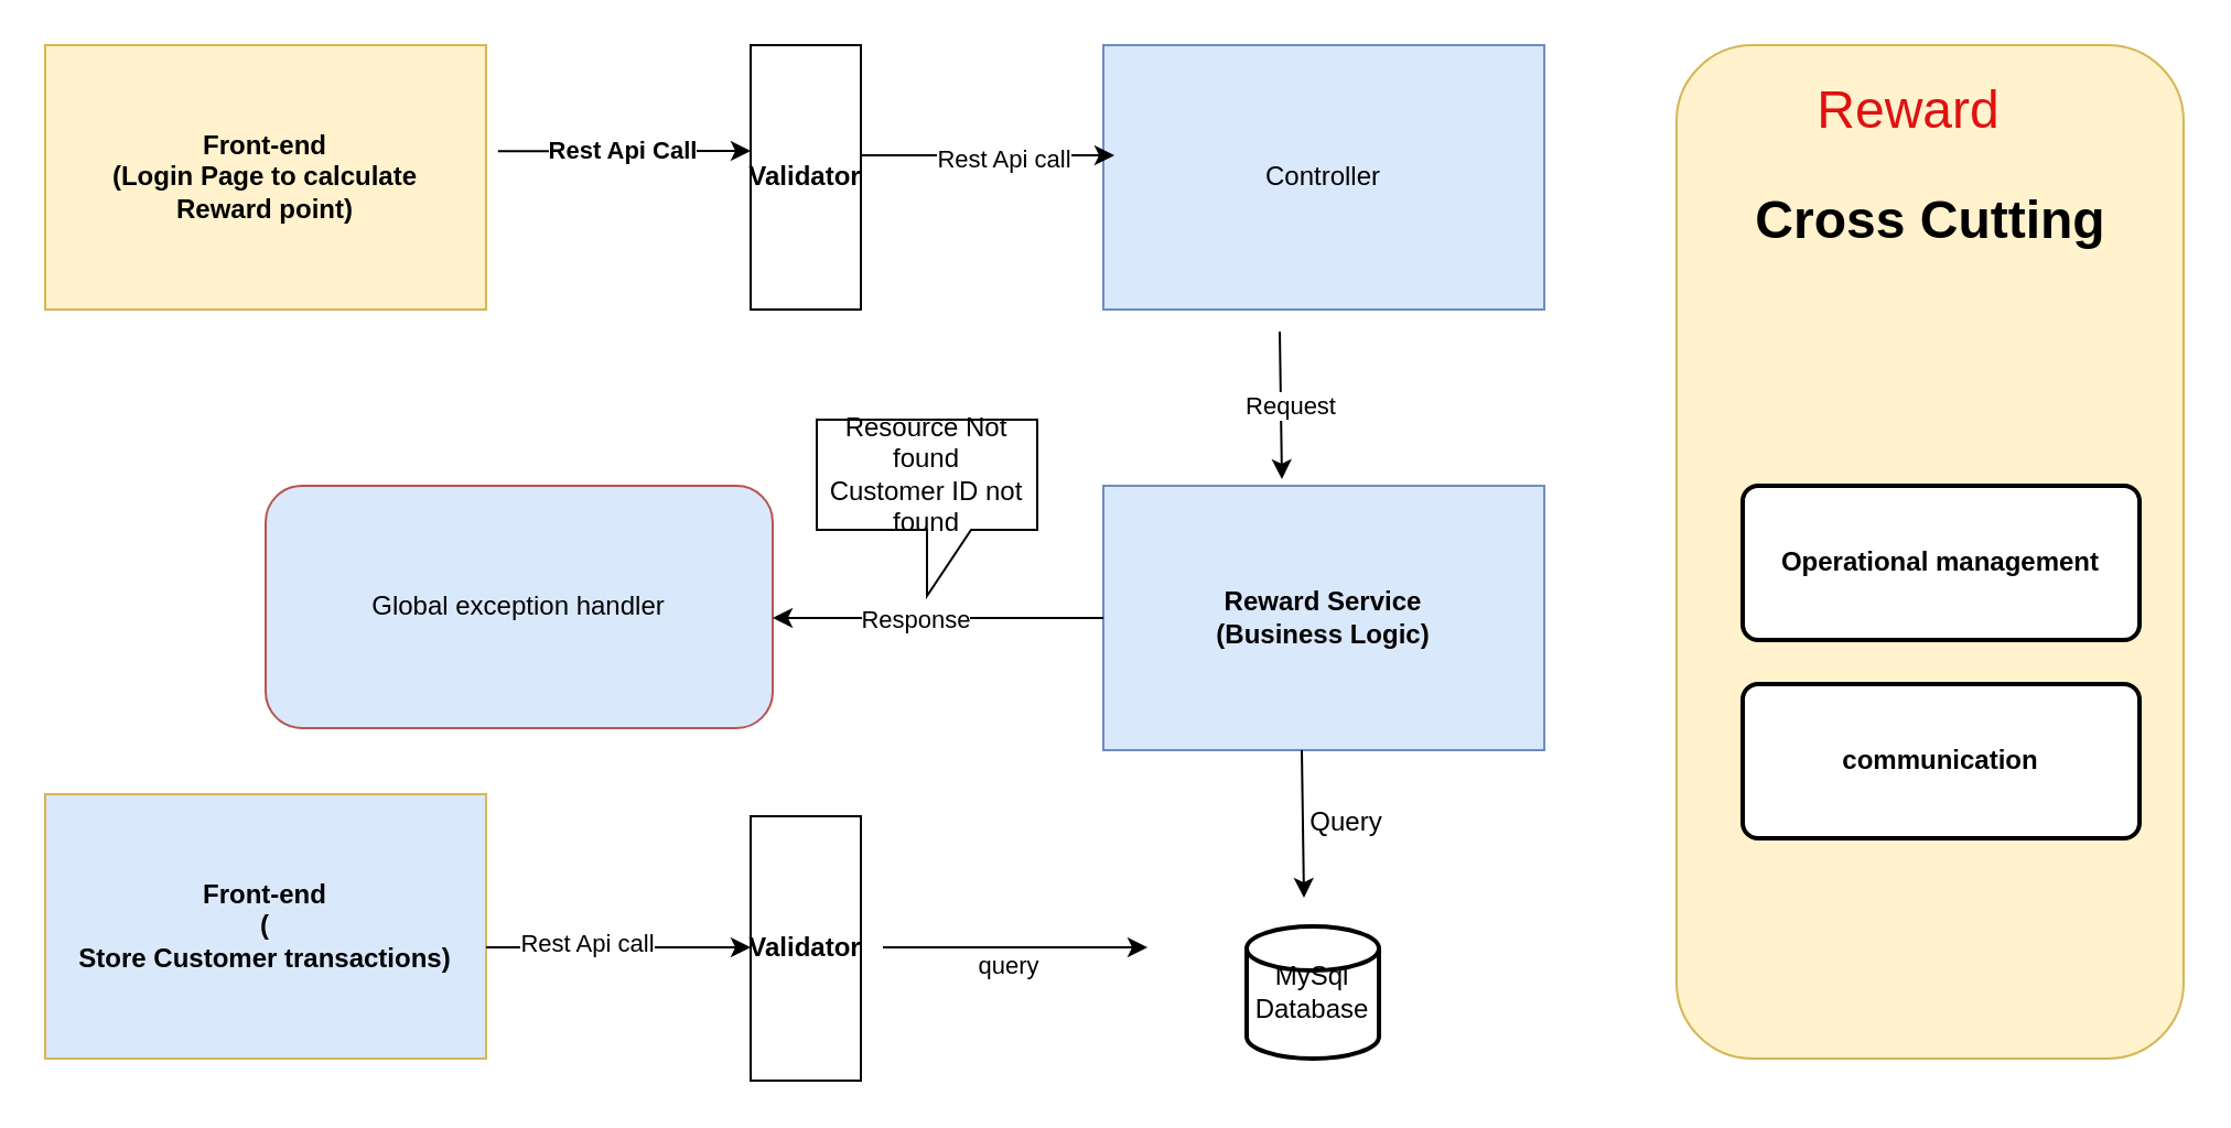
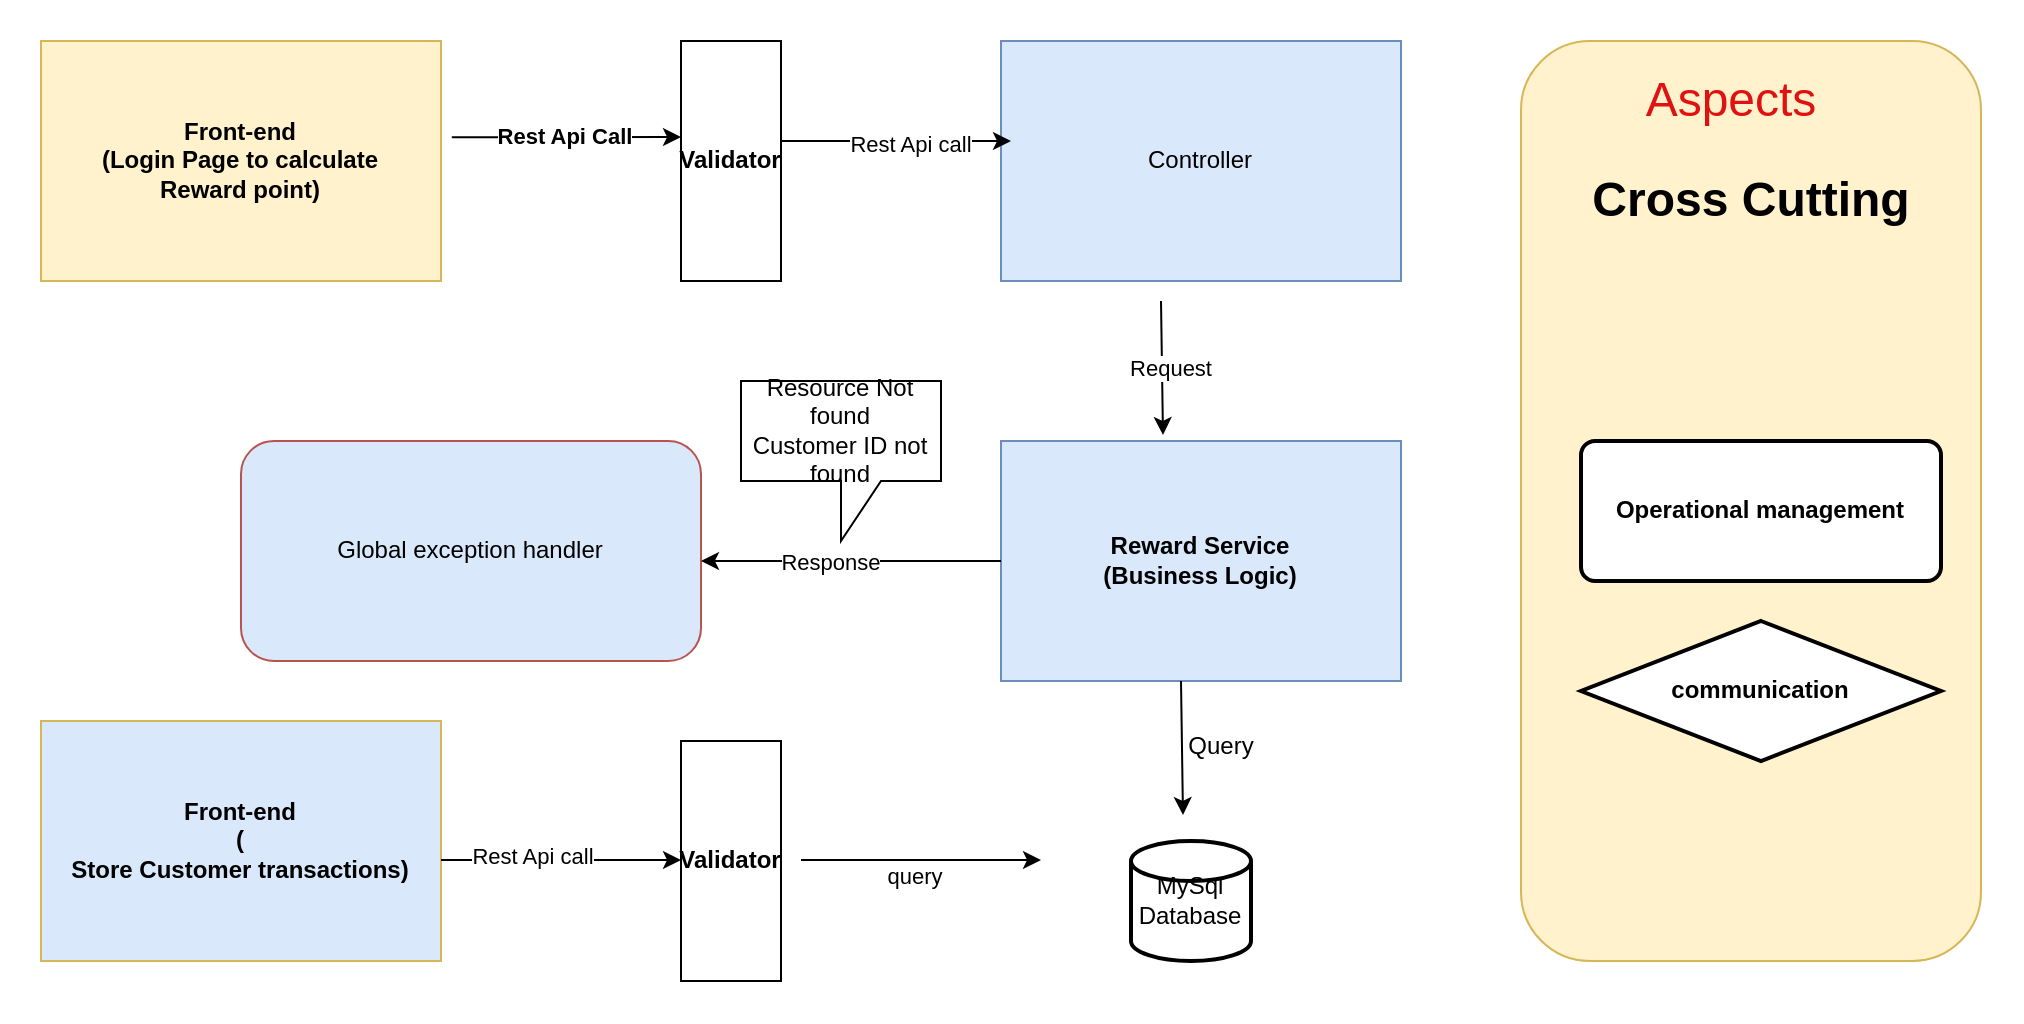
  <mxCell id="0" />
  <mxCell id="1" parent="0" />
  <mxCell id="2" value="&lt;b&gt;Front-end&lt;/b&gt;&lt;div&gt;&lt;b&gt;(Login Page to calculate&lt;/b&gt;&lt;/div&gt;&lt;div&gt;&lt;b&gt;Reward point)&lt;/b&gt;&lt;/div&gt;" style="html=1;dashed=0;whiteSpace=wrap;fillColor=#fff2cc;strokeColor=#d6b656;" parent="1" vertex="1"><mxGeometry x="20" y="20" width="200" height="120" as="geometry" /></mxCell>
  <mxCell id="3" value="&lt;b&gt;Validator&lt;/b&gt;" style="html=1;points=[[0,0,0,0,5],[0,1,0,0,-5],[1,0,0,0,5],[1,1,0,0,-5]];perimeter=orthogonalPerimeter;outlineConnect=0;targetShapes=umlLifeline;portConstraint=eastwest;newEdgeStyle={&quot;curved&quot;:0,&quot;rounded&quot;:0};whiteSpace=wrap;" parent="1" vertex="1"><mxGeometry x="340" y="20" width="50" height="120" as="geometry" /></mxCell>
  <mxCell id="4" value="Controller" style="html=1;dashed=0;whiteSpace=wrap;fillColor=#dae8fc;strokeColor=#6c8ebf;" parent="1" vertex="1"><mxGeometry x="500" y="20" width="200" height="120" as="geometry" /></mxCell>
  <mxCell id="5" value="&lt;b&gt;Reward Service&lt;/b&gt;&lt;div&gt;&lt;b&gt;(Business Logic)&lt;/b&gt;&lt;/div&gt;" style="html=1;dashed=0;whiteSpace=wrap;fillColor=#dae8fc;strokeColor=#6c8ebf;" parent="1" vertex="1"><mxGeometry x="500" y="220" width="200" height="120" as="geometry" /></mxCell>
  <mxCell id="6" value="&lt;b&gt;Rest Api Call&lt;/b&gt;" style="endArrow=classic;html=1;rounded=0;exitX=1.027;exitY=0.401;exitDx=0;exitDy=0;exitPerimeter=0;" parent="1" source="2" target="3" edge="1"><mxGeometry width="50" height="50" relative="1" as="geometry"><mxPoint x="280" y="120" as="sourcePoint" /><mxPoint x="330" y="70" as="targetPoint" /><Array as="points"><mxPoint x="340" y="68" /></Array></mxGeometry></mxCell>
  <mxCell id="7" value="" style="endArrow=classic;html=1;rounded=0;exitX=1.027;exitY=0.401;exitDx=0;exitDy=0;exitPerimeter=0;" parent="1" edge="1"><mxGeometry width="50" height="50" relative="1" as="geometry"><mxPoint x="390" y="70" as="sourcePoint" /><mxPoint x="505" y="70" as="targetPoint" /><Array as="points"><mxPoint x="505" y="70" /></Array></mxGeometry></mxCell>
  <mxCell id="8" value="Rest Api call" style="edgeLabel;html=1;align=center;verticalAlign=middle;resizable=0;points=[];" parent="7" vertex="1" connectable="0"><mxGeometry x="0.115" y="-1" relative="1" as="geometry"><mxPoint as="offset" /></mxGeometry></mxCell>
  <mxCell id="9" value="" style="endArrow=classic;html=1;rounded=0;entryX=0.405;entryY=-0.025;entryDx=0;entryDy=0;entryPerimeter=0;" parent="1" target="5" edge="1"><mxGeometry width="50" height="50" relative="1" as="geometry"><mxPoint x="580" y="150" as="sourcePoint" /><mxPoint x="580" y="210" as="targetPoint" /></mxGeometry></mxCell>
  <mxCell id="10" value="Request" style="edgeLabel;html=1;align=center;verticalAlign=middle;resizable=0;points=[];" parent="9" vertex="1" connectable="0"><mxGeometry x="0.017" y="4" relative="1" as="geometry"><mxPoint as="offset" /></mxGeometry></mxCell>
  <mxCell id="11" value="MySql&lt;div&gt;Database&lt;/div&gt;" style="strokeWidth=2;html=1;shape=mxgraph.flowchart.database;whiteSpace=wrap;" parent="1" vertex="1"><mxGeometry x="565" y="420" width="60" height="60" as="geometry" /></mxCell>
  <mxCell id="12" value="" style="endArrow=classic;html=1;rounded=0;entryX=0.405;entryY=-0.025;entryDx=0;entryDy=0;entryPerimeter=0;" parent="1" edge="1"><mxGeometry width="50" height="50" relative="1" as="geometry"><mxPoint x="590" y="340" as="sourcePoint" /><mxPoint x="591" y="407" as="targetPoint" /></mxGeometry></mxCell>
  <mxCell id="13" value="&lt;b&gt;Front-end&lt;/b&gt;&lt;div&gt;&lt;b&gt;(&lt;/b&gt;&lt;/div&gt;&lt;div&gt;&lt;b&gt;Store Customer transactions)&lt;/b&gt;&lt;/div&gt;" style="html=1;dashed=0;whiteSpace=wrap;fillColor=#dae8fc;strokeColor=#d6b656;" parent="1" vertex="1"><mxGeometry x="20" y="360" width="200" height="120" as="geometry" /></mxCell>
  <mxCell id="14" value="" style="endArrow=classic;html=1;rounded=0;" parent="1" edge="1"><mxGeometry width="50" height="50" relative="1" as="geometry"><mxPoint x="220" y="429.5" as="sourcePoint" /><mxPoint x="340" y="429.5" as="targetPoint" /><Array as="points"><mxPoint x="340" y="429.5" /></Array></mxGeometry></mxCell>
  <mxCell id="15" value="Rest Api call" style="edgeLabel;html=1;align=center;verticalAlign=middle;resizable=0;points=[];" parent="14" vertex="1" connectable="0"><mxGeometry x="-0.248" y="2" relative="1" as="geometry"><mxPoint as="offset" /></mxGeometry></mxCell>
  <mxCell id="16" value="&lt;b&gt;Validator&lt;/b&gt;" style="html=1;points=[[0,0,0,0,5],[0,1,0,0,-5],[1,0,0,0,5],[1,1,0,0,-5]];perimeter=orthogonalPerimeter;outlineConnect=0;targetShapes=umlLifeline;portConstraint=eastwest;newEdgeStyle={&quot;curved&quot;:0,&quot;rounded&quot;:0};whiteSpace=wrap;" parent="1" vertex="1"><mxGeometry x="340" y="370" width="50" height="120" as="geometry" /></mxCell>
  <mxCell id="17" value="" style="endArrow=classic;html=1;rounded=0;" parent="1" edge="1"><mxGeometry width="50" height="50" relative="1" as="geometry"><mxPoint x="400" y="429.5" as="sourcePoint" /><mxPoint x="520" y="429.5" as="targetPoint" /><Array as="points"><mxPoint x="520" y="429.5" /></Array></mxGeometry></mxCell>
  <mxCell id="18" value="query" style="edgeLabel;html=1;align=center;verticalAlign=middle;resizable=0;points=[];" parent="17" vertex="1" connectable="0"><mxGeometry x="-0.065" y="-8" relative="1" as="geometry"><mxPoint as="offset" /></mxGeometry></mxCell>
  <mxCell id="19" value="Global exception handler" style="rounded=1;whiteSpace=wrap;html=1;fillColor=#dae8fc;strokeColor=#b85450;" parent="1" vertex="1"><mxGeometry x="120" y="220" width="230" height="110" as="geometry" /></mxCell>
  <mxCell id="20" value="" style="endArrow=classic;html=1;rounded=0;exitX=0;exitY=0.5;exitDx=0;exitDy=0;entryX=1;entryY=0.545;entryDx=0;entryDy=0;entryPerimeter=0;" parent="1" source="5" target="19" edge="1"><mxGeometry width="50" height="50" relative="1" as="geometry"><mxPoint x="480" y="290" as="sourcePoint" /><mxPoint x="460" y="280" as="targetPoint" /></mxGeometry></mxCell>
  <mxCell id="21" value="Response" style="edgeLabel;html=1;align=center;verticalAlign=middle;resizable=0;points=[];" parent="20" vertex="1" connectable="0"><mxGeometry x="0.132" y="1" relative="1" as="geometry"><mxPoint as="offset" /></mxGeometry></mxCell>
  <mxCell id="22" value="Resource Not found&lt;div&gt;Customer ID not found&lt;/div&gt;" style="shape=callout;whiteSpace=wrap;html=1;perimeter=calloutPerimeter;" parent="1" vertex="1"><mxGeometry x="370" y="190" width="100" height="80" as="geometry" /></mxCell>
  <mxCell id="23" value="&amp;nbsp; &amp;nbsp; &amp;nbsp; Query" style="text;html=1;align=center;verticalAlign=middle;resizable=0;points=[];autosize=1;strokeColor=none;fillColor=none;" parent="1" vertex="1"><mxGeometry x="560" y="358" width="80" height="30" as="geometry" /></mxCell>
  <mxCell id="24" value="" style="rounded=1;whiteSpace=wrap;html=1;fillColor=#fff2cc;strokeColor=#d6b656;" vertex="1" parent="1"><mxGeometry x="760" y="20" width="230" height="460" as="geometry" /></mxCell>
- <mxCell id="25" value="&lt;b&gt;communication&lt;/b&gt;" style="rounded=1;whiteSpace=wrap;html=1;absoluteArcSize=1;arcSize=14;strokeWidth=2;" vertex="1" parent="1"><mxGeometry x="790" y="310" width="180" height="70" as="geometry" /></mxCell>
+ <mxCell id="25" value="&lt;b&gt;communication&lt;/b&gt;" style="rhombus;whiteSpace=wrap;html=1;absoluteArcSize=1;arcSize=14;strokeWidth=2;" vertex="1" parent="1"><mxGeometry x="790" y="310" width="180" height="70" as="geometry" /></mxCell>
  <mxCell id="26" value="&lt;b&gt;Operational management&lt;/b&gt;" style="rounded=1;whiteSpace=wrap;html=1;absoluteArcSize=1;arcSize=14;strokeWidth=2;" vertex="1" parent="1"><mxGeometry x="790" y="220" width="180" height="70" as="geometry" /></mxCell>
  <mxCell id="27" value="Cross Cutting" style="text;strokeColor=none;fillColor=none;html=1;fontSize=24;fontStyle=1;verticalAlign=middle;align=center;" vertex="1" parent="1"><mxGeometry x="820" y="80" width="110" height="40" as="geometry" /></mxCell>
- <mxCell id="28" value="&lt;span style=&quot;font-weight: normal;&quot;&gt;&lt;font color=&quot;#df1111&quot;&gt;Reward&lt;/font&gt;&lt;/span&gt;" style="text;strokeColor=none;fillColor=none;html=1;fontSize=24;fontStyle=1;verticalAlign=middle;align=center;" vertex="1" parent="1"><mxGeometry x="810" y="30" width="110" height="40" as="geometry" /></mxCell>
+ <mxCell id="28" value="&lt;span style=&quot;font-weight: normal;&quot;&gt;&lt;font color=&quot;#df1111&quot;&gt;Aspects&lt;/font&gt;&lt;/span&gt;" style="text;strokeColor=none;fillColor=none;html=1;fontSize=24;fontStyle=1;verticalAlign=middle;align=center;" vertex="1" parent="1"><mxGeometry x="810" y="30" width="110" height="40" as="geometry" /></mxCell>
